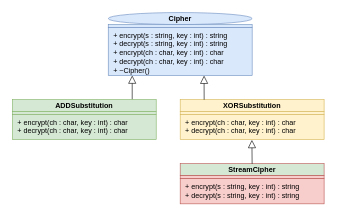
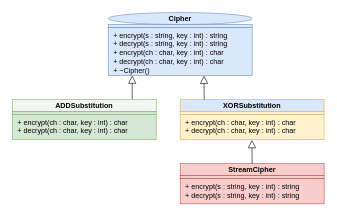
  <mxCell id="0" />
  <mxCell id="1" parent="0" />
  <mxCell id="2" value="&lt;b&gt;Cipher&lt;/b&gt;" style="ellipse;whiteSpace=wrap;html=1;fillColor=#dae8fc;strokeColor=#6c8ebf;" vertex="1" parent="1"><mxGeometry x="180" y="20" width="240" height="20" as="geometry" /></mxCell>
  <mxCell id="3" value="" style="rounded=0;whiteSpace=wrap;html=1;fillColor=#dae8fc;strokeColor=#6c8ebf;" vertex="1" parent="1"><mxGeometry x="180" y="40" width="240" height="5" as="geometry" /></mxCell>
  <mxCell id="4" value="&amp;nbsp; + encrypt(s : string, key : int) : string&lt;br&gt;&amp;nbsp; + decrypt(s : string, key : int) : string&lt;br&gt;&amp;nbsp; + encrypt(ch : char, key : int) : char&lt;br&gt;&amp;nbsp; + decrypt(ch : char, key : int) : char&lt;br&gt;&amp;nbsp; + ~Cipher()" style="rounded=0;whiteSpace=wrap;html=1;align=left;verticalAlign=top;fillColor=#dae8fc;strokeColor=#6c8ebf;" vertex="1" parent="1"><mxGeometry x="180" y="45" width="240" height="80" as="geometry" /></mxCell>
  <mxCell id="5" style="edgeStyle=orthogonalEdgeStyle;rounded=0;orthogonalLoop=1;jettySize=auto;html=1;exitX=0.75;exitY=0;exitDx=0;exitDy=0;endArrow=block;endFill=0;endSize=11;" edge="1" parent="1"><mxGeometry relative="1" as="geometry"><mxPoint x="219.966" y="165.31" as="sourcePoint" /><mxPoint x="220" y="125" as="targetPoint" /></mxGeometry></mxCell>
- <mxCell id="6" value="&lt;b&gt;ADDSubstitution&lt;/b&gt;" style="rounded=0;whiteSpace=wrap;html=1;fillColor=#d5e8d4;strokeColor=#82b366;" vertex="1" parent="1"><mxGeometry x="20" y="165" width="240" height="20" as="geometry" /></mxCell>
+ <mxCell id="6" value="&lt;b&gt;ADDSubstitution&lt;/b&gt;" style="rounded=0;whiteSpace=wrap;html=1;fillColor=#f5f5f5;strokeColor=#82b366;" vertex="1" parent="1"><mxGeometry x="20" y="165" width="240" height="20" as="geometry" /></mxCell>
  <mxCell id="7" value="" style="rounded=0;whiteSpace=wrap;html=1;fillColor=#d5e8d4;strokeColor=#82b366;" vertex="1" parent="1"><mxGeometry x="20" y="185" width="240" height="5" as="geometry" /></mxCell>
  <mxCell id="8" value="&amp;nbsp; + encrypt(ch : char, key : int) : char&lt;br&gt;&amp;nbsp; + decrypt(ch : char, key : int) : char" style="rounded=0;whiteSpace=wrap;html=1;align=left;verticalAlign=top;fillColor=#d5e8d4;strokeColor=#82b366;" vertex="1" parent="1"><mxGeometry x="20" y="190" width="240" height="42" as="geometry" /></mxCell>
- <mxCell id="9" value="&lt;b&gt;XORSubstitution&lt;/b&gt;" style="rounded=0;whiteSpace=wrap;html=1;fillColor=#fff2cc;strokeColor=#d6b656;" vertex="1" parent="1"><mxGeometry x="300" y="165" width="240" height="20" as="geometry" /></mxCell>
+ <mxCell id="9" value="&lt;b&gt;XORSubstitution&lt;/b&gt;" style="rounded=0;whiteSpace=wrap;html=1;fillColor=#dae8fc;strokeColor=#d6b656;" vertex="1" parent="1"><mxGeometry x="300" y="165" width="240" height="20" as="geometry" /></mxCell>
  <mxCell id="10" value="" style="rounded=0;whiteSpace=wrap;html=1;fillColor=#fff2cc;strokeColor=#d6b656;" vertex="1" parent="1"><mxGeometry x="300" y="185" width="240" height="5" as="geometry" /></mxCell>
  <mxCell id="11" value="&amp;nbsp; + encrypt(ch : char, key : int) : char&lt;br&gt;&amp;nbsp; + decrypt(ch : char, key : int) : char" style="rounded=0;whiteSpace=wrap;html=1;align=left;verticalAlign=top;fillColor=#fff2cc;strokeColor=#d6b656;" vertex="1" parent="1"><mxGeometry x="300" y="190" width="240" height="42" as="geometry" /></mxCell>
- <mxCell id="12" value="&lt;b&gt;StreamCipher&lt;/b&gt;" style="rounded=0;whiteSpace=wrap;html=1;fillColor=#d5e8d4;strokeColor=#b85450;" vertex="1" parent="1"><mxGeometry x="300" y="272" width="240" height="20" as="geometry" /></mxCell>
+ <mxCell id="12" value="&lt;b&gt;StreamCipher&lt;/b&gt;" style="rounded=0;whiteSpace=wrap;html=1;fillColor=#f8cecc;strokeColor=#b85450;" vertex="1" parent="1"><mxGeometry x="300" y="272" width="240" height="20" as="geometry" /></mxCell>
  <mxCell id="13" value="" style="rounded=0;whiteSpace=wrap;html=1;fillColor=#f8cecc;strokeColor=#b85450;" vertex="1" parent="1"><mxGeometry x="300" y="292" width="240" height="5" as="geometry" /></mxCell>
  <mxCell id="14" value="&amp;nbsp; + encrypt(s : string, key : int) : string&lt;br&gt;&amp;nbsp; + decrypt(s : string, key : int) : string" style="rounded=0;whiteSpace=wrap;html=1;align=left;verticalAlign=top;fillColor=#f8cecc;strokeColor=#b85450;" vertex="1" parent="1"><mxGeometry x="300" y="297" width="240" height="42" as="geometry" /></mxCell>
  <mxCell id="15" style="edgeStyle=orthogonalEdgeStyle;rounded=0;orthogonalLoop=1;jettySize=auto;html=1;exitX=0.75;exitY=0;exitDx=0;exitDy=0;endArrow=block;endFill=0;endSize=11;" edge="1" parent="1"><mxGeometry relative="1" as="geometry"><mxPoint x="339.966" y="165.31" as="sourcePoint" /><mxPoint x="339.824" y="125.176" as="targetPoint" /></mxGeometry></mxCell>
  <mxCell id="16" style="edgeStyle=orthogonalEdgeStyle;rounded=0;orthogonalLoop=1;jettySize=auto;html=1;exitX=0.75;exitY=0;exitDx=0;exitDy=0;endArrow=block;endFill=0;endSize=11;" edge="1" parent="1"><mxGeometry relative="1" as="geometry"><mxPoint x="419.966" y="272.31" as="sourcePoint" /><mxPoint x="419.571" y="232.429" as="targetPoint" /></mxGeometry></mxCell>
